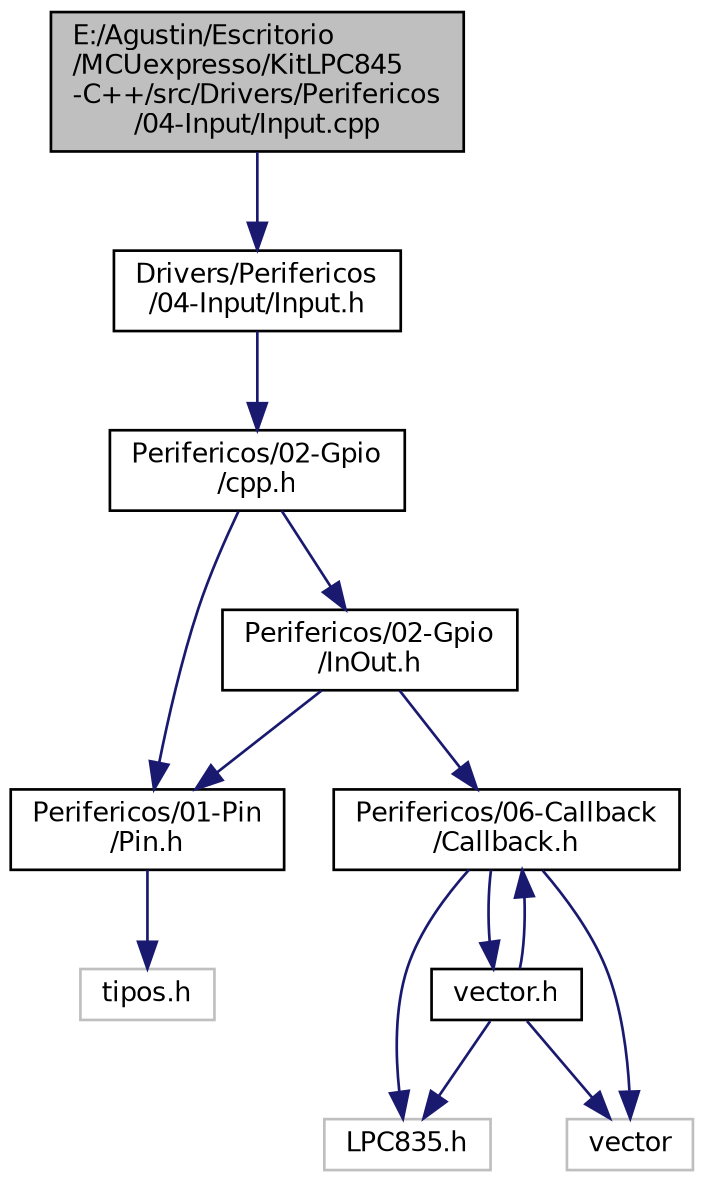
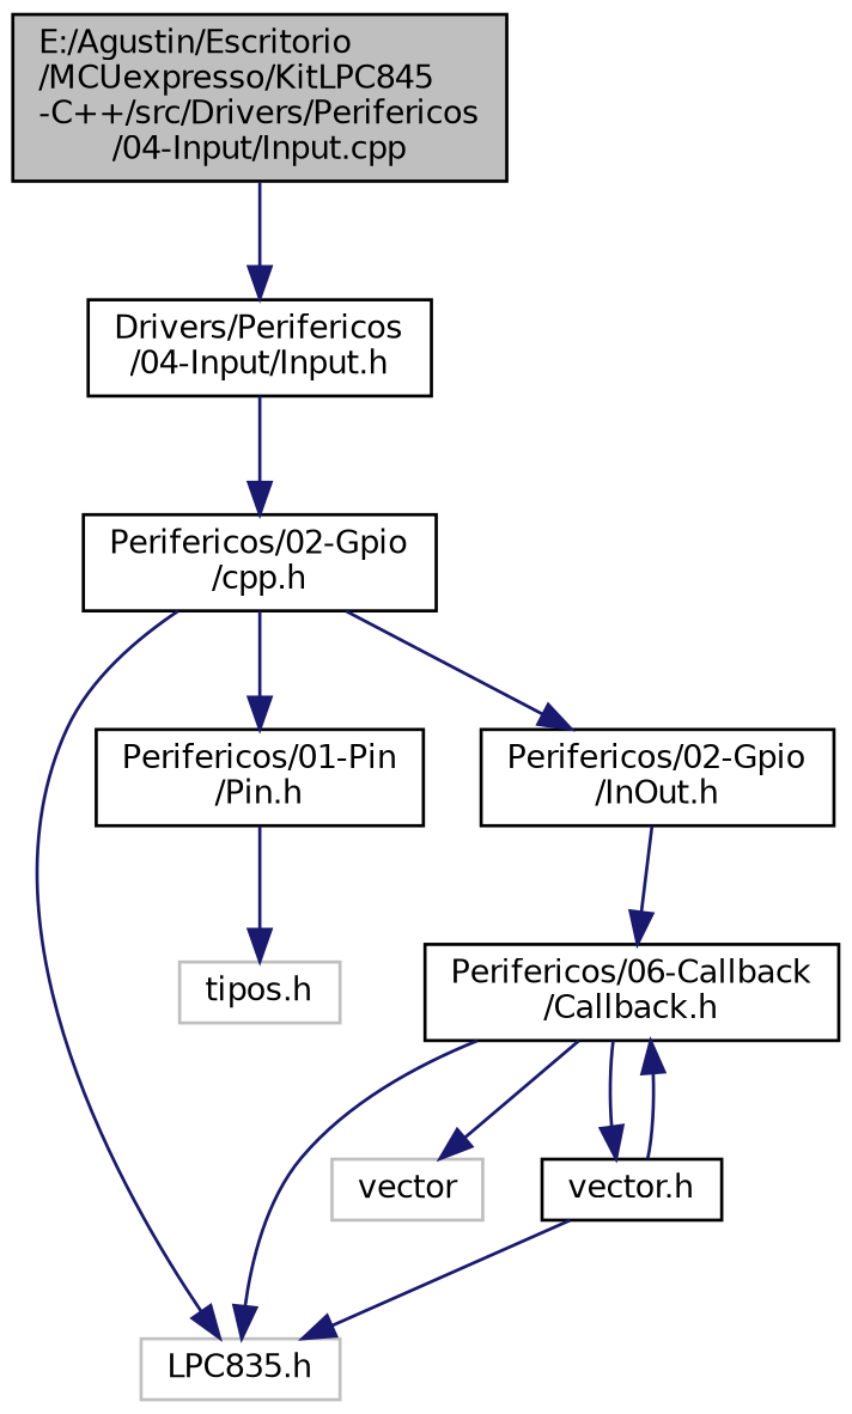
  digraph {
    node [color=black fillcolor=white fontname=Helvetica fontsize=10 shape=record style=filled]
    edge [color=midnightblue fontname=Helvetica fontsize=10 labelfontname=Helvetica labelfontsize=10 style=solid]
    n1 [fillcolor=grey75 fontcolor=black height=0.2 label="E:/Agustin/Escritorio\l/MCUexpresso/KitLPC845\l-C++/src/Drivers/Perifericos\l/04-Input/Input.cpp" width=0.4]
    n2 [height=0.2 label="Drivers/Perifericos\l/04-Input/Input.h" width=0.4]
    n3 [height=0.2 label="Perifericos/02-Gpio\l/cpp.h" width=0.4]
    n4 [color=grey75 height=0.2 label="LPC835.h" width=0.4]
    n5 [height=0.2 label="Perifericos/01-Pin\l/Pin.h" width=0.4]
    n6 [height=0.2 label="Perifericos/02-Gpio\l/InOut.h" width=0.4]
    n7 [height=0.2 label="Perifericos/06-Callback\l/Callback.h" width=0.4]
    n8 [color=grey75 height=0.2 label=vector width=0.4]
    n9 [height=0.2 label="vector.h" width=0.4]
    n10 [color=grey75 height=0.2 label="tipos.h" width=0.4]
    n1 -> n2
    n2 -> n3
+   n3 -> n4
    n3 -> n5
    n3 -> n6
    n5 -> n10
-   n6 -> n5
    n6 -> n7
    n7 -> n4
    n7 -> n8
    n7 -> n9
    n9 -> n4
    n9 -> n7
-   n9 -> n8
  }
